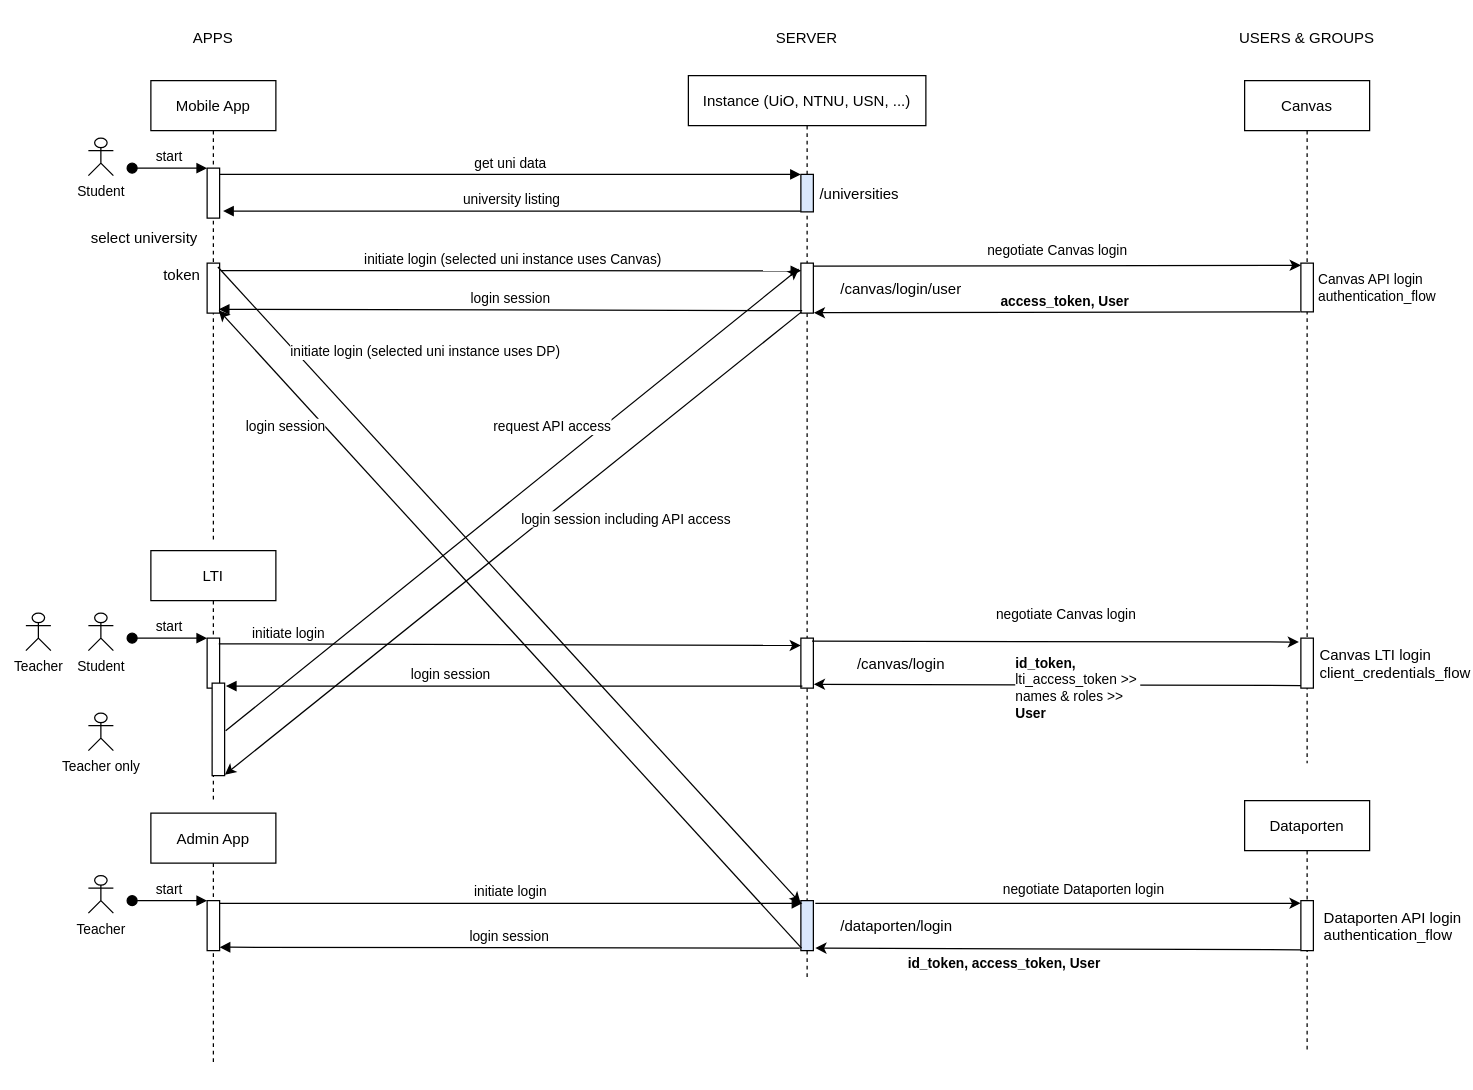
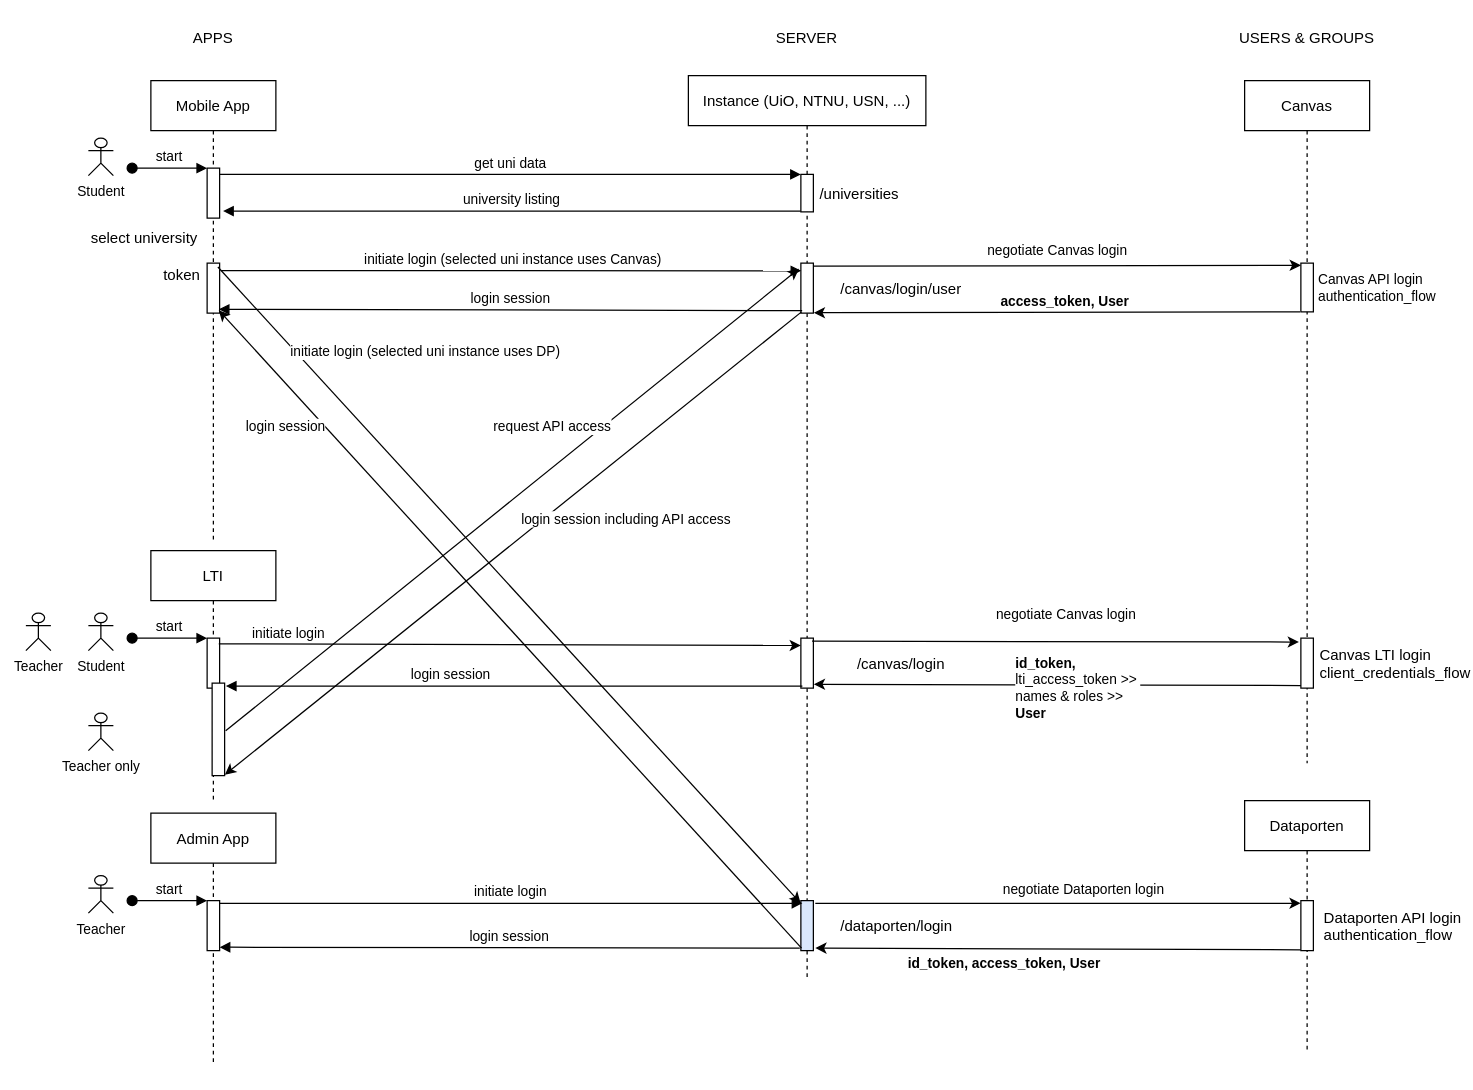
  <mxCell id="0" />
  <mxCell id="1" parent="0" />
  <mxCell id="2" value="Mobile App" style="shape=umlLifeline;perimeter=lifelinePerimeter;container=1;collapsible=0;recursiveResize=0;rounded=0;shadow=0;strokeWidth=1;" parent="1" vertex="1"><mxGeometry x="120" y="64" width="100" height="370" as="geometry" /></mxCell>
  <mxCell id="3" value="" style="points=[];perimeter=orthogonalPerimeter;rounded=0;shadow=0;strokeWidth=1;" parent="2" vertex="1"><mxGeometry x="45" y="70" width="10" height="40" as="geometry" /></mxCell>
  <mxCell id="4" value="start" style="verticalAlign=bottom;startArrow=oval;endArrow=block;startSize=8;shadow=0;strokeWidth=1;" parent="2" target="3" edge="1"><mxGeometry relative="1" as="geometry"><mxPoint x="-15" y="70" as="sourcePoint" /></mxGeometry></mxCell>
  <mxCell id="5" value="" style="points=[];perimeter=orthogonalPerimeter;rounded=0;shadow=0;strokeWidth=1;" parent="2" vertex="1"><mxGeometry x="45" y="146" width="10" height="40" as="geometry" /></mxCell>
  <mxCell id="6" value="Canvas" style="shape=umlLifeline;perimeter=lifelinePerimeter;container=1;collapsible=0;recursiveResize=0;rounded=0;shadow=0;strokeWidth=1;" parent="1" vertex="1"><mxGeometry x="995" y="64" width="100" height="546" as="geometry" /></mxCell>
  <mxCell id="7" value="    Canvas API login&#10;    authentication_flow" style="points=[];perimeter=orthogonalPerimeter;rounded=0;shadow=0;strokeWidth=1;align=left;fontSize=11;" parent="6" vertex="1"><mxGeometry x="45" y="146" width="10" height="39" as="geometry" /></mxCell>
  <mxCell id="8" value="    Canvas LTI login&#10;    client_credentials_flow" style="points=[];perimeter=orthogonalPerimeter;rounded=0;shadow=0;strokeWidth=1;align=left;" parent="6" vertex="1"><mxGeometry x="45" y="446" width="10" height="40" as="geometry" /></mxCell>
  <mxCell id="9" value="get uni data" style="verticalAlign=bottom;endArrow=block;entryX=0;entryY=0;shadow=0;strokeWidth=1;" parent="1" source="3" target="12" edge="1"><mxGeometry relative="1" as="geometry"><mxPoint x="275" y="144" as="sourcePoint" /></mxGeometry></mxCell>
  <mxCell id="10" value="university listing" style="verticalAlign=bottom;endArrow=block;shadow=0;strokeWidth=1;entryX=1.276;entryY=0.858;entryDx=0;entryDy=0;entryPerimeter=0;" parent="1" source="12" target="3" edge="1"><mxGeometry relative="1" as="geometry"><mxPoint x="240" y="184" as="sourcePoint" /><mxPoint x="180" y="184" as="targetPoint" /></mxGeometry></mxCell>
  <mxCell id="11" value="Instance (UiO, NTNU, USN, ...)" style="shape=umlLifeline;perimeter=lifelinePerimeter;container=1;collapsible=0;recursiveResize=0;rounded=0;shadow=0;strokeWidth=1;" parent="1" vertex="1"><mxGeometry x="550" y="60" width="190" height="724" as="geometry" /></mxCell>
- <mxCell id="12" value="    /universities" style="points=[];perimeter=orthogonalPerimeter;rounded=0;shadow=0;strokeWidth=1;align=left;fillColor=#dae8fc;" parent="11" vertex="1"><mxGeometry x="90" y="79" width="10" height="30" as="geometry" /></mxCell>
+ <mxCell id="12" value="    /universities" style="points=[];perimeter=orthogonalPerimeter;rounded=0;shadow=0;strokeWidth=1;align=left;" parent="11" vertex="1"><mxGeometry x="90" y="79" width="10" height="30" as="geometry" /></mxCell>
  <mxCell id="13" value="         /canvas/login/user" style="points=[];perimeter=orthogonalPerimeter;rounded=0;shadow=0;strokeWidth=1;align=left;" parent="11" vertex="1"><mxGeometry x="90" y="150" width="10" height="40" as="geometry" /></mxCell>
  <mxCell id="14" value="             /canvas/login" style="points=[];perimeter=orthogonalPerimeter;rounded=0;shadow=0;strokeWidth=1;align=left;" parent="11" vertex="1"><mxGeometry x="90" y="450" width="10" height="40" as="geometry" /></mxCell>
  <mxCell id="15" value="         /dataporten/login" style="points=[];perimeter=orthogonalPerimeter;rounded=0;shadow=0;strokeWidth=1;align=left;fillColor=#dae8fc;" parent="11" vertex="1"><mxGeometry x="90" y="660" width="10" height="40" as="geometry" /></mxCell>
  <mxCell id="16" value="select university" style="text;html=1;strokeColor=none;fillColor=none;align=center;verticalAlign=middle;whiteSpace=wrap;rounded=0;" parent="1" vertex="1"><mxGeometry x="70" y="180" width="90" height="20" as="geometry" /></mxCell>
  <mxCell id="17" value="token" style="text;html=1;strokeColor=none;fillColor=none;align=center;verticalAlign=middle;whiteSpace=wrap;rounded=0;" parent="1" vertex="1"><mxGeometry x="130" y="210" width="30" height="20" as="geometry" /></mxCell>
  <mxCell id="18" value="Admin App" style="shape=umlLifeline;perimeter=lifelinePerimeter;container=1;collapsible=0;recursiveResize=0;rounded=0;shadow=0;strokeWidth=1;" parent="1" vertex="1"><mxGeometry x="120" y="650" width="100" height="200" as="geometry" /></mxCell>
  <mxCell id="19" value="start" style="verticalAlign=bottom;startArrow=oval;endArrow=block;startSize=8;shadow=0;strokeWidth=1;" parent="18" edge="1"><mxGeometry relative="1" as="geometry"><mxPoint x="-15" y="70" as="sourcePoint" /><mxPoint x="45" y="70" as="targetPoint" /></mxGeometry></mxCell>
  <mxCell id="20" value="" style="points=[];perimeter=orthogonalPerimeter;rounded=0;shadow=0;strokeWidth=1;" parent="18" vertex="1"><mxGeometry x="45" y="70" width="10" height="40" as="geometry" /></mxCell>
  <mxCell id="21" value="APPS" style="text;html=1;strokeColor=none;fillColor=none;align=center;verticalAlign=middle;whiteSpace=wrap;rounded=0;" parent="1" vertex="1"><mxGeometry x="150" y="20" width="40" height="20" as="geometry" /></mxCell>
  <mxCell id="22" value="USERS &amp;amp; GROUPS" style="text;html=1;strokeColor=none;fillColor=none;align=center;verticalAlign=middle;whiteSpace=wrap;rounded=0;" parent="1" vertex="1"><mxGeometry x="980" y="20" width="130" height="20" as="geometry" /></mxCell>
  <mxCell id="23" value="SERVER" style="text;html=1;strokeColor=none;fillColor=none;align=center;verticalAlign=middle;whiteSpace=wrap;rounded=0;" parent="1" vertex="1"><mxGeometry x="615" y="20" width="60" height="20" as="geometry" /></mxCell>
  <mxCell id="24" value="LTI" style="shape=umlLifeline;perimeter=lifelinePerimeter;container=1;collapsible=0;recursiveResize=0;rounded=0;shadow=0;strokeWidth=1;" parent="1" vertex="1"><mxGeometry x="120" y="440" width="100" height="200" as="geometry" /></mxCell>
  <mxCell id="25" value="" style="points=[];perimeter=orthogonalPerimeter;rounded=0;shadow=0;strokeWidth=1;" parent="24" vertex="1"><mxGeometry x="45" y="70" width="10" height="40" as="geometry" /></mxCell>
  <mxCell id="26" value="start" style="verticalAlign=bottom;startArrow=oval;endArrow=block;startSize=8;shadow=0;strokeWidth=1;" parent="24" target="25" edge="1"><mxGeometry relative="1" as="geometry"><mxPoint x="-15" y="70" as="sourcePoint" /></mxGeometry></mxCell>
  <mxCell id="27" value="" style="points=[];perimeter=orthogonalPerimeter;rounded=0;shadow=0;strokeWidth=1;" parent="24" vertex="1"><mxGeometry x="49" y="106" width="10" height="74" as="geometry" /></mxCell>
  <mxCell id="28" value="initiate login (selected uni instance uses Canvas)" style="verticalAlign=bottom;endArrow=block;shadow=0;strokeWidth=1;entryX=0.034;entryY=0.153;entryDx=0;entryDy=0;entryPerimeter=0;" parent="1" target="13" edge="1"><mxGeometry x="0.008" relative="1" as="geometry"><mxPoint x="176" y="216" as="sourcePoint" /><mxPoint x="520" y="219" as="targetPoint" /><mxPoint as="offset" /></mxGeometry></mxCell>
  <mxCell id="29" value="login session" style="verticalAlign=bottom;endArrow=block;shadow=0;strokeWidth=1;entryX=0.931;entryY=0.923;entryDx=0;entryDy=0;entryPerimeter=0;exitX=0.103;exitY=0.952;exitDx=0;exitDy=0;exitPerimeter=0;" parent="1" source="13" target="5" edge="1"><mxGeometry relative="1" as="geometry"><mxPoint x="490" y="247" as="sourcePoint" /><mxPoint x="185" y="184" as="targetPoint" /></mxGeometry></mxCell>
  <mxCell id="30" value="Dataporten" style="shape=umlLifeline;perimeter=lifelinePerimeter;container=1;collapsible=0;recursiveResize=0;rounded=0;shadow=0;strokeWidth=1;" parent="1" vertex="1"><mxGeometry x="995" y="640" width="100" height="200" as="geometry" /></mxCell>
  <mxCell id="31" value="     Dataporten API login&#10;     authentication_flow" style="points=[];perimeter=orthogonalPerimeter;rounded=0;shadow=0;strokeWidth=1;align=left;" parent="30" vertex="1"><mxGeometry x="45" y="80" width="10" height="40" as="geometry" /></mxCell>
  <mxCell id="32" value="" style="endArrow=classic;html=1;exitX=0.862;exitY=0.078;exitDx=0;exitDy=0;exitPerimeter=0;entryX=-0.017;entryY=0.053;entryDx=0;entryDy=0;entryPerimeter=0;" parent="1" source="5" target="15" edge="1"><mxGeometry width="50" height="50" relative="1" as="geometry"><mxPoint x="315" y="480" as="sourcePoint" /><mxPoint x="365" y="430" as="targetPoint" /></mxGeometry></mxCell>
  <mxCell id="33" value="&lt;span style=&quot;text-align: center&quot;&gt;initiate login (selected uni instance uses DP)&lt;/span&gt;" style="edgeLabel;html=1;align=left;verticalAlign=middle;resizable=0;points=[];" parent="32" vertex="1" connectable="0"><mxGeometry x="0.037" y="1" relative="1" as="geometry"><mxPoint x="-186.12" y="-196.39" as="offset" /></mxGeometry></mxCell>
  <mxCell id="34" value="" style="endArrow=classic;html=1;entryX=0.931;entryY=0.941;entryDx=0;entryDy=0;entryPerimeter=0;exitX=0.052;exitY=0.949;exitDx=0;exitDy=0;exitPerimeter=0;" parent="1" source="15" target="5" edge="1"><mxGeometry width="50" height="50" relative="1" as="geometry"><mxPoint x="315" y="480" as="sourcePoint" /><mxPoint x="365" y="430" as="targetPoint" /></mxGeometry></mxCell>
  <mxCell id="35" value="&lt;div&gt;login session&lt;/div&gt;" style="edgeLabel;html=1;align=right;verticalAlign=middle;resizable=0;points=[];" parent="34" vertex="1" connectable="0"><mxGeometry x="-0.009" relative="1" as="geometry"><mxPoint x="-149.8" y="-165.41" as="offset" /></mxGeometry></mxCell>
  <mxCell id="36" value="negotiate Canvas login" style="endArrow=classic;html=1;entryX=0;entryY=0.045;entryDx=0;entryDy=0;entryPerimeter=0;exitX=1.034;exitY=0.061;exitDx=0;exitDy=0;exitPerimeter=0;" parent="1" source="13" target="7" edge="1"><mxGeometry x="-0.001" y="12" width="50" height="50" relative="1" as="geometry"><mxPoint x="515" y="460" as="sourcePoint" /><mxPoint x="565" y="410" as="targetPoint" /><mxPoint as="offset" /></mxGeometry></mxCell>
  <mxCell id="37" value="" style="endArrow=classic;html=1;entryX=1.034;entryY=0.992;entryDx=0;entryDy=0;entryPerimeter=0;exitX=-0.069;exitY=1;exitDx=0;exitDy=0;exitPerimeter=0;" parent="1" source="7" target="13" edge="1"><mxGeometry width="50" height="50" relative="1" as="geometry"><mxPoint x="515" y="460" as="sourcePoint" /><mxPoint x="565" y="410" as="targetPoint" /></mxGeometry></mxCell>
  <mxCell id="38" value="&lt;b&gt;access_token, User&lt;/b&gt;" style="edgeLabel;html=1;align=center;verticalAlign=middle;resizable=0;points=[];" parent="37" vertex="1" connectable="0"><mxGeometry x="-0.028" y="-1" relative="1" as="geometry"><mxPoint y="-8.33" as="offset" /></mxGeometry></mxCell>
  <mxCell id="39" value="" style="endArrow=classic;html=1;exitX=0.931;exitY=0.113;exitDx=0;exitDy=0;exitPerimeter=0;entryX=0;entryY=0.147;entryDx=0;entryDy=0;entryPerimeter=0;" parent="1" source="25" target="14" edge="1"><mxGeometry width="50" height="50" relative="1" as="geometry"><mxPoint x="750" y="470" as="sourcePoint" /><mxPoint x="800" y="420" as="targetPoint" /></mxGeometry></mxCell>
  <mxCell id="40" value="initiate login" style="edgeLabel;html=1;align=center;verticalAlign=middle;resizable=0;points=[];rotation=0;" parent="39" vertex="1" connectable="0"><mxGeometry y="1" relative="1" as="geometry"><mxPoint x="-177.42" y="-9.2" as="offset" /></mxGeometry></mxCell>
  <mxCell id="41" value="" style="endArrow=classic;html=1;exitX=0.897;exitY=0.061;exitDx=0;exitDy=0;exitPerimeter=0;entryX=-0.155;entryY=0.078;entryDx=0;entryDy=0;entryPerimeter=0;" parent="1" source="14" target="8" edge="1"><mxGeometry width="50" height="50" relative="1" as="geometry"><mxPoint x="475" y="470" as="sourcePoint" /><mxPoint x="525" y="420" as="targetPoint" /></mxGeometry></mxCell>
  <mxCell id="42" value="negotiate Canvas login" style="edgeLabel;html=1;align=center;verticalAlign=middle;resizable=0;points=[];" parent="41" vertex="1" connectable="0"><mxGeometry x="0.04" y="2" relative="1" as="geometry"><mxPoint y="-20.28" as="offset" /></mxGeometry></mxCell>
  <mxCell id="43" value="" style="endArrow=classic;html=1;entryX=1.034;entryY=0.923;entryDx=0;entryDy=0;entryPerimeter=0;exitX=0;exitY=0.949;exitDx=0;exitDy=0;exitPerimeter=0;" parent="1" source="8" target="14" edge="1"><mxGeometry width="50" height="50" relative="1" as="geometry"><mxPoint x="475" y="470" as="sourcePoint" /><mxPoint x="525" y="420" as="targetPoint" /></mxGeometry></mxCell>
  <mxCell id="44" value="&lt;b&gt;id_token, &lt;br&gt;&lt;/b&gt;lti_access_token &amp;gt;&amp;gt;&lt;b&gt;&amp;nbsp;&lt;br&gt;&lt;/b&gt;names &amp;amp; roles &amp;gt;&amp;gt; &lt;br&gt;&lt;div&gt;&lt;b&gt;User&lt;/b&gt;&lt;/div&gt;" style="edgeLabel;html=1;align=left;verticalAlign=middle;resizable=0;points=[];" parent="43" vertex="1" connectable="0"><mxGeometry x="-0.19" y="1" relative="1" as="geometry"><mxPoint x="-72.07" y="1.46" as="offset" /></mxGeometry></mxCell>
  <mxCell id="45" value="initiate login" style="verticalAlign=bottom;endArrow=block;shadow=0;strokeWidth=1;exitX=1;exitY=0.053;exitDx=0;exitDy=0;exitPerimeter=0;entryX=0.121;entryY=0.053;entryDx=0;entryDy=0;entryPerimeter=0;" parent="1" source="20" target="15" edge="1"><mxGeometry relative="1" as="geometry"><mxPoint x="185.69" y="723.24" as="sourcePoint" /><mxPoint x="620" y="720" as="targetPoint" /></mxGeometry></mxCell>
  <mxCell id="46" value="login session" style="verticalAlign=bottom;endArrow=block;shadow=0;strokeWidth=1;entryX=1;entryY=0.932;entryDx=0;entryDy=0;entryPerimeter=0;exitX=-0.086;exitY=0.949;exitDx=0;exitDy=0;exitPerimeter=0;" parent="1" source="15" target="20" edge="1"><mxGeometry relative="1" as="geometry"><mxPoint x="656.72" y="761.16" as="sourcePoint" /><mxPoint x="190" y="760" as="targetPoint" /></mxGeometry></mxCell>
  <mxCell id="47" value="" style="endArrow=classic;html=1;entryX=1.155;entryY=0.949;entryDx=0;entryDy=0;entryPerimeter=0;exitX=-0.017;exitY=0.984;exitDx=0;exitDy=0;exitPerimeter=0;" parent="1" source="31" target="15" edge="1"><mxGeometry width="50" height="50" relative="1" as="geometry"><mxPoint x="1049.66" y="768.2" as="sourcePoint" /><mxPoint x="660.34" y="259.68" as="targetPoint" /></mxGeometry></mxCell>
  <mxCell id="48" value="&lt;div&gt;&lt;b&gt;id_token, access_token, User&lt;/b&gt;&lt;/div&gt;" style="edgeLabel;html=1;align=right;verticalAlign=middle;resizable=0;points=[];" parent="47" vertex="1" connectable="0"><mxGeometry x="-0.009" relative="1" as="geometry"><mxPoint x="32.58" y="11.33" as="offset" /></mxGeometry></mxCell>
  <mxCell id="49" value="" style="endArrow=classic;html=1;exitX=1.155;exitY=0.053;exitDx=0;exitDy=0;exitPerimeter=0;entryX=-0.017;entryY=0.053;entryDx=0;entryDy=0;entryPerimeter=0;" parent="1" source="15" target="31" edge="1"><mxGeometry width="50" height="50" relative="1" as="geometry"><mxPoint x="660.34" y="223.12" as="sourcePoint" /><mxPoint x="1048.28" y="731" as="targetPoint" /></mxGeometry></mxCell>
  <mxCell id="50" value="negotiate Dataporten login" style="edgeLabel;html=1;align=left;verticalAlign=middle;resizable=0;points=[];" parent="49" vertex="1" connectable="0"><mxGeometry x="0.037" y="1" relative="1" as="geometry"><mxPoint x="-52.93" y="-11.12" as="offset" /></mxGeometry></mxCell>
  <mxCell id="51" value="Student" style="shape=umlActor;verticalLabelPosition=bottom;verticalAlign=top;html=1;outlineConnect=0;fontSize=11;align=center;" parent="1" vertex="1"><mxGeometry x="70" y="110" width="20" height="30" as="geometry" /></mxCell>
  <mxCell id="52" value="Student" style="shape=umlActor;verticalLabelPosition=bottom;verticalAlign=top;html=1;outlineConnect=0;fontSize=11;align=center;" parent="1" vertex="1"><mxGeometry x="70" y="490" width="20" height="30" as="geometry" /></mxCell>
  <mxCell id="53" value="Teacher" style="shape=umlActor;verticalLabelPosition=bottom;verticalAlign=top;html=1;outlineConnect=0;fontSize=11;align=center;" parent="1" vertex="1"><mxGeometry x="20" y="490" width="20" height="30" as="geometry" /></mxCell>
  <mxCell id="54" value="login session" style="verticalAlign=bottom;endArrow=block;shadow=0;strokeWidth=1;entryX=1.5;entryY=0.958;entryDx=0;entryDy=0;entryPerimeter=0;exitX=0.121;exitY=0.958;exitDx=0;exitDy=0;exitPerimeter=0;" parent="1" source="14" target="25" edge="1"><mxGeometry x="0.219" relative="1" as="geometry"><mxPoint x="651.03" y="258.08" as="sourcePoint" /><mxPoint x="184.31" y="256.92" as="targetPoint" /><mxPoint as="offset" /></mxGeometry></mxCell>
  <mxCell id="55" value="Teacher only" style="shape=umlActor;verticalLabelPosition=bottom;verticalAlign=top;html=1;outlineConnect=0;fontSize=11;align=center;" parent="1" vertex="1"><mxGeometry x="70" y="570" width="20" height="30" as="geometry" /></mxCell>
  <mxCell id="56" value="" style="endArrow=classic;html=1;fontSize=11;exitX=1.083;exitY=0.516;exitDx=0;exitDy=0;exitPerimeter=0;entryX=-0.155;entryY=0.113;entryDx=0;entryDy=0;entryPerimeter=0;" parent="1" source="27" target="13" edge="1"><mxGeometry width="50" height="50" relative="1" as="geometry"><mxPoint x="680" y="470" as="sourcePoint" /><mxPoint x="730" y="420" as="targetPoint" /></mxGeometry></mxCell>
  <mxCell id="57" value="request API access" style="edgeLabel;html=1;align=center;verticalAlign=middle;resizable=0;points=[];fontSize=11;" parent="56" vertex="1" connectable="0"><mxGeometry x="0.142" y="1" relative="1" as="geometry"><mxPoint y="-32.2" as="offset" /></mxGeometry></mxCell>
  <mxCell id="58" value="" style="endArrow=classic;html=1;fontSize=11;exitX=0.052;exitY=0.975;exitDx=0;exitDy=0;exitPerimeter=0;entryX=1.014;entryY=0.991;entryDx=0;entryDy=0;entryPerimeter=0;" parent="1" source="13" target="27" edge="1"><mxGeometry width="50" height="50" relative="1" as="geometry"><mxPoint x="680" y="470" as="sourcePoint" /><mxPoint x="730" y="420" as="targetPoint" /></mxGeometry></mxCell>
  <mxCell id="59" value="login session including API access" style="edgeLabel;html=1;align=center;verticalAlign=middle;resizable=0;points=[];fontSize=11;" parent="58" vertex="1" connectable="0"><mxGeometry x="-0.109" relative="1" as="geometry"><mxPoint x="64.93" as="offset" /></mxGeometry></mxCell>
  <mxCell id="60" value="Teacher" style="shape=umlActor;verticalLabelPosition=bottom;verticalAlign=top;html=1;outlineConnect=0;fontSize=11;align=center;" parent="1" vertex="1"><mxGeometry x="70" y="700" width="20" height="30" as="geometry" /></mxCell>
